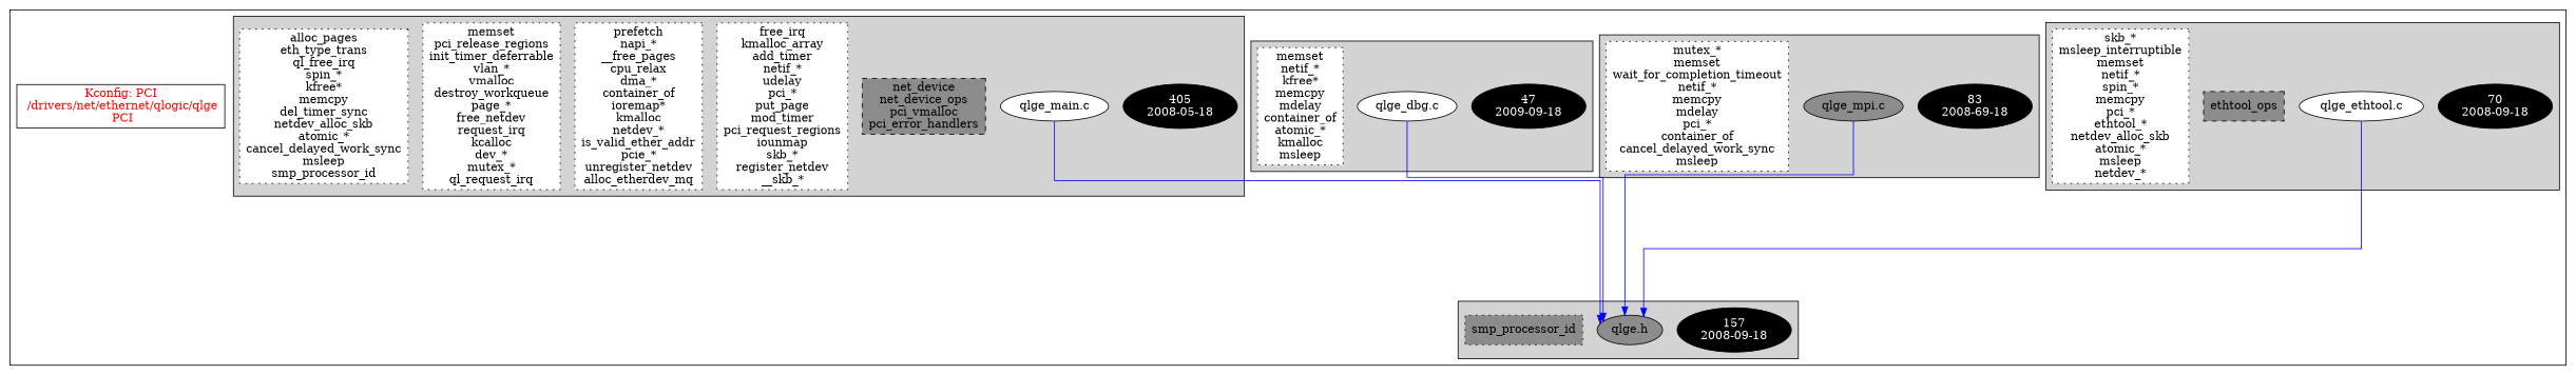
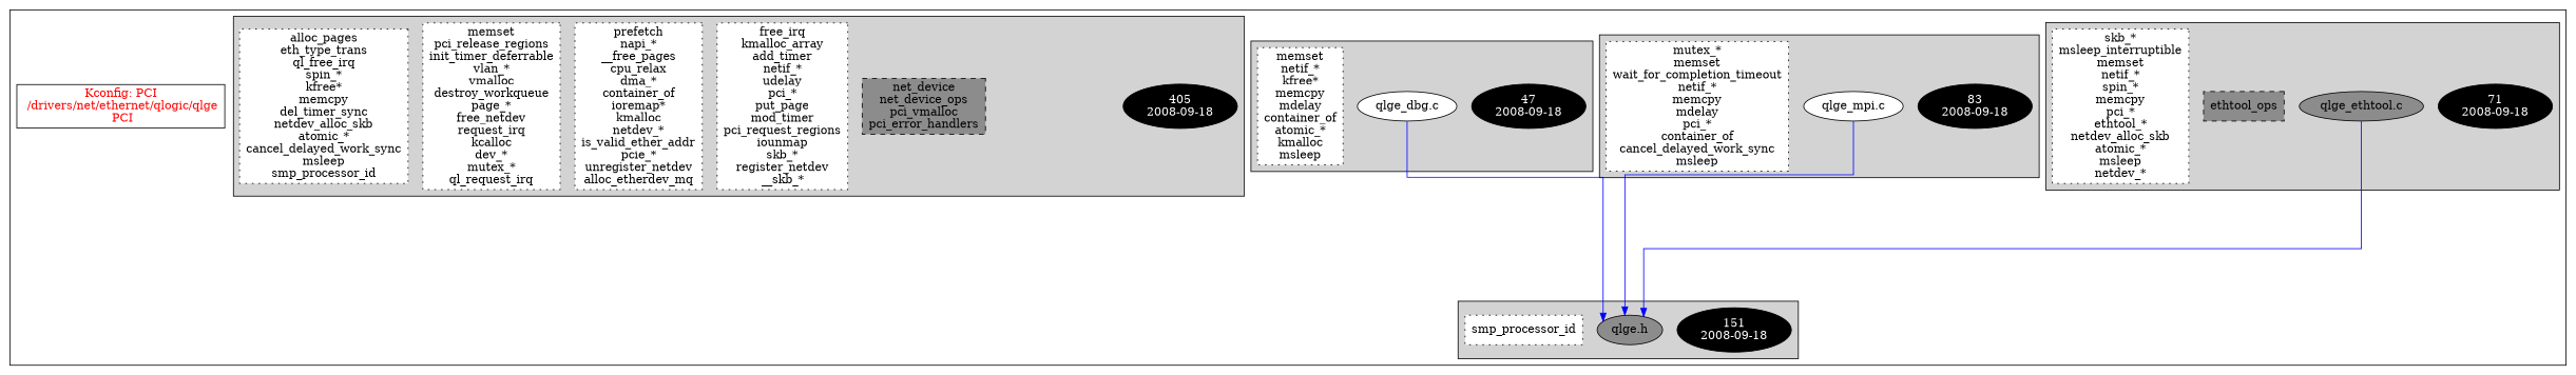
  digraph {
    ranksep=2
    splines=ortho
    node [fillcolor=white fontcolor=black style=filled shape=box]
    edge [color=blue]
-   n1 [fillcolor=black fontcolor=white label="70\n2008-09-18" shape=""]
-   n2 [label="qlge_ethtool.c\n" shape=""]
+   n1 [fillcolor=black fontcolor=white label="71\n2008-09-18" shape=""]
+   n2 [fillcolor=grey55 label="qlge_ethtool.c\n" shape=""]
    n3 [fillcolor=grey55 label="ethtool_ops\n" style="filled,dashed"]
    n4 [label="skb_*\nmsleep_interruptible\nmemset\nnetif_*\nspin_*\nmemcpy\npci_*\nethtool_*\nnetdev_alloc_skb\natomic_*\nmsleep\nnetdev_*\n" style="filled,dotted"]
-   n5 [fillcolor=black fontcolor=white label="83\n2008-69-18" shape=""]
-   n6 [fillcolor=grey55 label="qlge_mpi.c\n" shape=""]
+   n5 [fillcolor=black fontcolor=white label="83\n2008-09-18" shape=""]
+   n6 [label="qlge_mpi.c\n" shape=""]
    n7 [label="mutex_*\nmemset\nwait_for_completion_timeout\nnetif_*\nmemcpy\nmdelay\npci_*\ncontainer_of\ncancel_delayed_work_sync\nmsleep\n" style="filled,dotted"]
-   n8 [fillcolor=black fontcolor=white label="47\n2009-09-18" shape=""]
+   n8 [fillcolor=black fontcolor=white label="47\n2008-09-18" shape=""]
    n9 [label="qlge_dbg.c\n" shape=""]
    n10 [label="memset\nnetif_*\nkfree*\nmemcpy\nmdelay\ncontainer_of\natomic_*\nkmalloc\nmsleep\n" style="filled,dotted"]
-   n11 [fillcolor=black fontcolor=white label="405\n2008-05-18" shape=""]
-   n12 [label="qlge_main.c\n" shape=""]
+   n11 [fillcolor=black fontcolor=white label="405\n2008-09-18" shape=""]
    n13 [fillcolor=grey55 label="net_device\nnet_device_ops\npci_vmalloc\npci_error_handlers\n" style="filled,dashed"]
    n14 [label="free_irq\nkmalloc_array\nadd_timer\nnetif_*\nudelay\npci_*\nput_page\nmod_timer\npci_request_regions\niounmap\nskb_*\nregister_netdev\n__skb_*\n" style="filled,dotted"]
    n15 [label="prefetch\nnapi_*\n__free_pages\ncpu_relax\ndma_*\ncontainer_of\nioremap*\nkmalloc\nnetdev_*\nis_valid_ether_addr\npcie_*\nunregister_netdev\nalloc_etherdev_mq\n" style="filled,dotted"]
    n16 [label="memset\npci_release_regions\ninit_timer_deferrable\nvlan_*\nvmalloc\ndestroy_workqueue\npage_*\nfree_netdev\nrequest_irq\nkcalloc\ndev_*\nmutex_*\nql_request_irq\n" style="filled,dotted"]
    n17 [label="alloc_pages\neth_type_trans\nql_free_irq\nspin_*\nkfree*\nmemcpy\ndel_timer_sync\nnetdev_alloc_skb\natomic_*\ncancel_delayed_work_sync\nmsleep\nsmp_processor_id\n" style="filled,dotted"]
-   n18 [fillcolor=black fontcolor=white label="157\n2008-09-18" shape=""]
+   n18 [fillcolor=black fontcolor=white label="151\n2008-09-18" shape=""]
    n19 [fillcolor=grey55 label="qlge.h\n" shape=""]
-   n20 [fillcolor=grey55 label="smp_processor_id\n" style="filled,dotted"]
+   n20 [label="smp_processor_id\n" style="filled,dotted"]
    n21 [fontcolor=red label="Kconfig: PCI\n /drivers/net/ethernet/qlogic/qlge\n  PCI " fillcolor="" style=""]
    subgraph cluster_1 {
      n21
      subgraph cluster_2 {
        style=filled
        n1
        n2
        n3
        n4
      }
      subgraph cluster_3 {
        style=filled
        n5
        n6
        n7
      }
      subgraph cluster_4 {
        style=filled
        n8
        n9
        n10
      }
      subgraph cluster_5 {
        style=filled
        n11
-       n12
        n13
        n14
        n15
        n16
        n17
      }
      subgraph cluster_6 {
        style=filled
        n18
        n19
        n20
      }
    }
    n2 -> n19
    n6 -> n19
    n9 -> n19
-   n12 -> n19
  }
